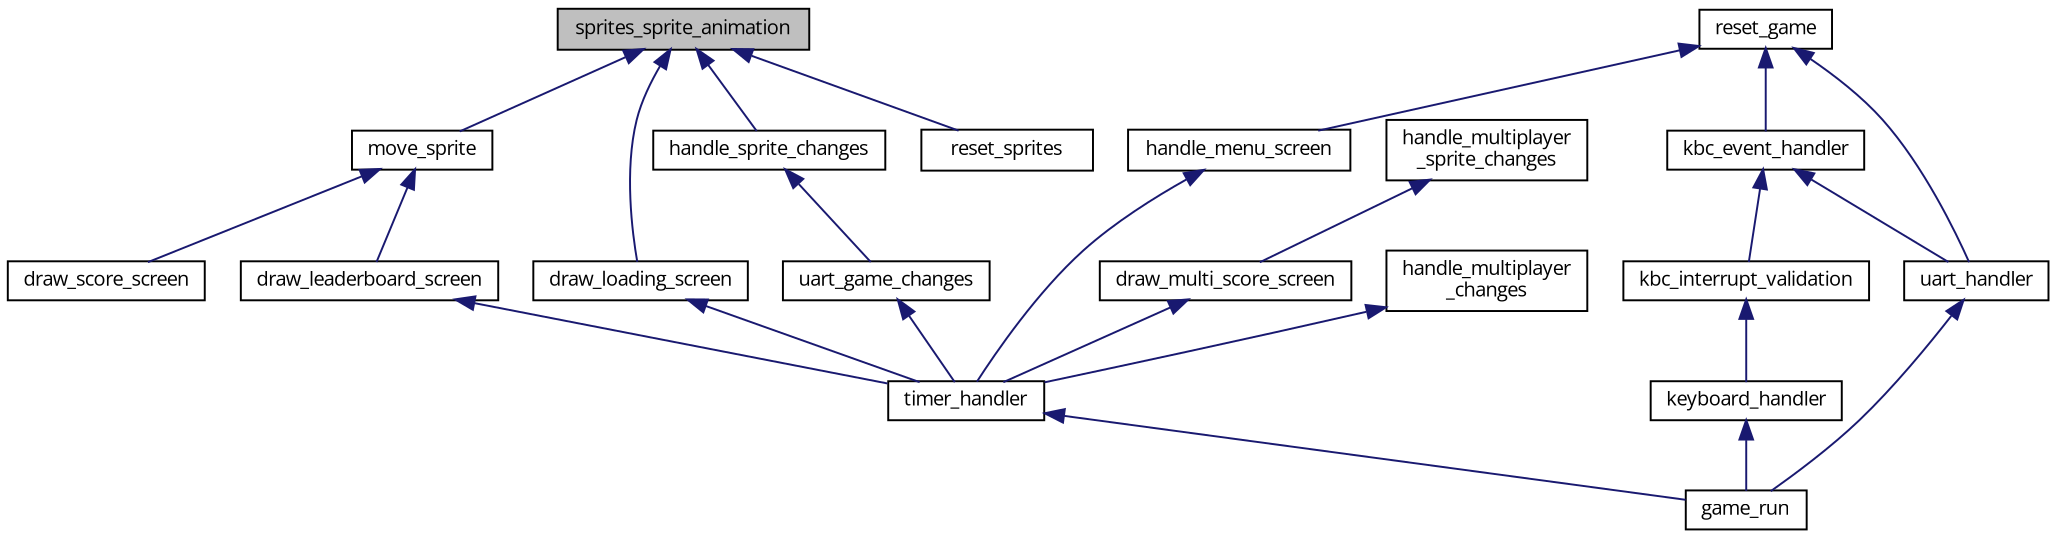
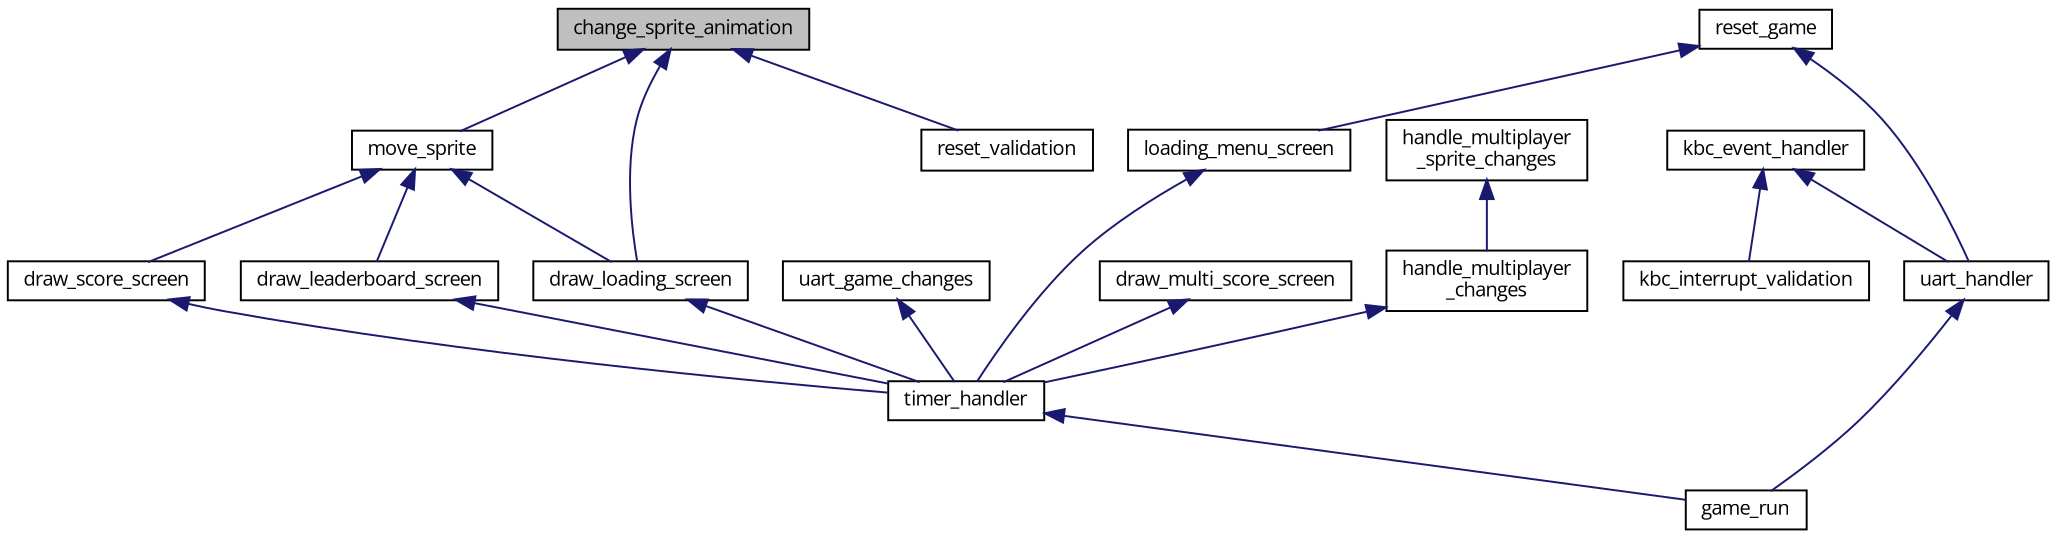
  digraph {
    fontname="Open Sans"
    rankdir=TB
    node [color=black fillcolor=white fontname="Open Sans" fontsize=10 shape=record style=filled]
    edge [color=midnightblue dir=back fontname="Open Sans" fontsize=10 labelfontname=Helvetica labelfontsize=10 style=solid]
-   n1 [fillcolor=grey75 fontcolor=black height=0.2 label=sprites_sprite_animation width=0.4]
+   n1 [fillcolor=grey75 fontcolor=black height=0.2 label=change_sprite_animation width=0.4]
    n2 [height=0.2 label=draw_loading_screen width=0.4]
-   n3 [height=0.2 label=handle_sprite_changes width=0.4]
    n4 [height=0.2 label=move_sprite width=0.4]
-   n5 [height=0.2 label=reset_sprites width=0.4]
+   n5 [height=0.2 label=reset_validation width=0.4]
    n6 [height=0.2 label=timer_handler width=0.4]
    n7 [height=0.2 label="handle_multiplayer\l_sprite_changes" width=0.4]
    n8 [height=0.2 label="handle_multiplayer\l_changes" width=0.4]
    n9 [height=0.2 label=uart_game_changes width=0.4]
    n10 [height=0.2 label=draw_leaderboard_screen width=0.4]
    n11 [height=0.2 label=draw_score_screen width=0.4]
    n12 [height=0.2 label=game_run width=0.4]
    n13 [height=0.2 label=draw_multi_score_screen width=0.4]
    n14 [height=0.2 label=reset_game width=0.4]
-   n15 [height=0.2 label=handle_menu_screen width=0.4]
+   n15 [height=0.2 label=loading_menu_screen width=0.4]
    n16 [height=0.2 label=kbc_event_handler width=0.4]
    n17 [height=0.2 label=uart_handler width=0.4]
    n18 [height=0.2 label=kbc_interrupt_validation width=0.4]
-   n19 [height=0.2 label=keyboard_handler width=0.4]
    n1 -> n2
-   n1 -> n3
    n1 -> n4
    n1 -> n5
    n2 -> n6
-   n3 -> n9
+   n4 -> n2
    n4 -> n10
    n4 -> n11
    n6 -> n12
-   n7 -> n13
+   n7 -> n8
    n8 -> n6
    n9 -> n6
    n10 -> n6
+   n11 -> n6
    n13 -> n6
    n14 -> n15
-   n14 -> n16
    n14 -> n17
    n15 -> n6
    n16 -> n17
    n16 -> n18
    n17 -> n12
-   n18 -> n19
-   n19 -> n12
  }
